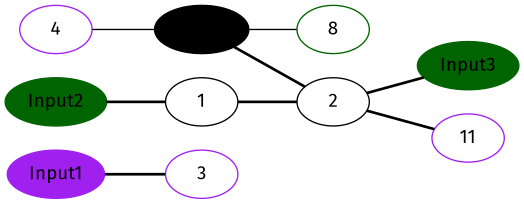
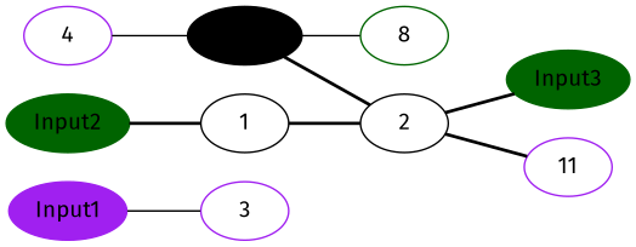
  strict graph {
    fontname="Fira Sans"
    rankdir=LR
    node [color=purple fontname="Fira Sans"]
    edge [fontname="Fira Sans" style=bold]
    Input1 [style=filled]
    3
    1 [color=black]
    2 [color=black]
    Input2 [color=darkgreen style=filled]
    Input3 [color=darkgreen style=filled]
    Check [color=black style=filled]
    8 [color=darkgreen]
    11
    4
-   Input1 -- 3
+   Input1 -- 3 [style=""]
    1 -- 2
    2 -- Input3
    2 -- 11
    Input2 -- 1
    Check -- 2
    Check -- 8 [style=""]
    4 -- Check [style=""]
  }
